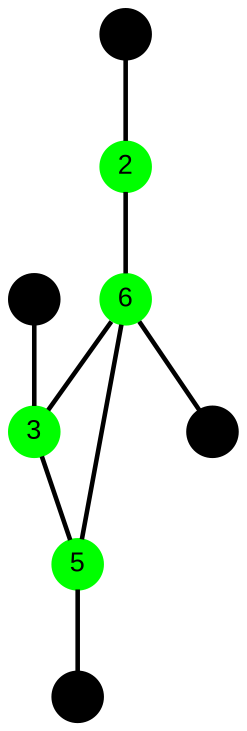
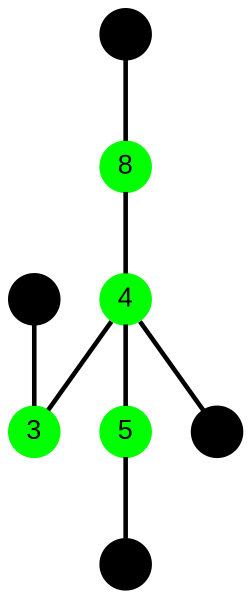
  graph {
    node [color=black fixedsize=true fontname=Arial fontsize=12 shape=circle style=filled]
    edge [penwidth=2.0]
    n1 [height=0.3 label=B width=0.3]
-   n2 [color=green height=0.3 label=2 width=0.3]
-   n3 [color=green height=0.3 label=6 width=0.3]
+   n2 [color=green height=0.3 label=8 width=0.3]
+   n3 [color=green height=0.3 label=4 width=0.3]
    n4 [height=0.3 label=B width=0.3]
    n5 [color=green height=0.3 label=3 width=0.3]
    n6 [color=green height=0.3 label=5 width=0.3]
    n7 [height=0.3 label=B width=0.3]
    n8 [height=0.3 label=B width=0.3]
    n1 -- n2
    n2 -- n3
    n3 -- n5
    n3 -- n6
    n3 -- n7
-   n5 -- n6
    n6 -- n4
    n8 -- n5
  }
